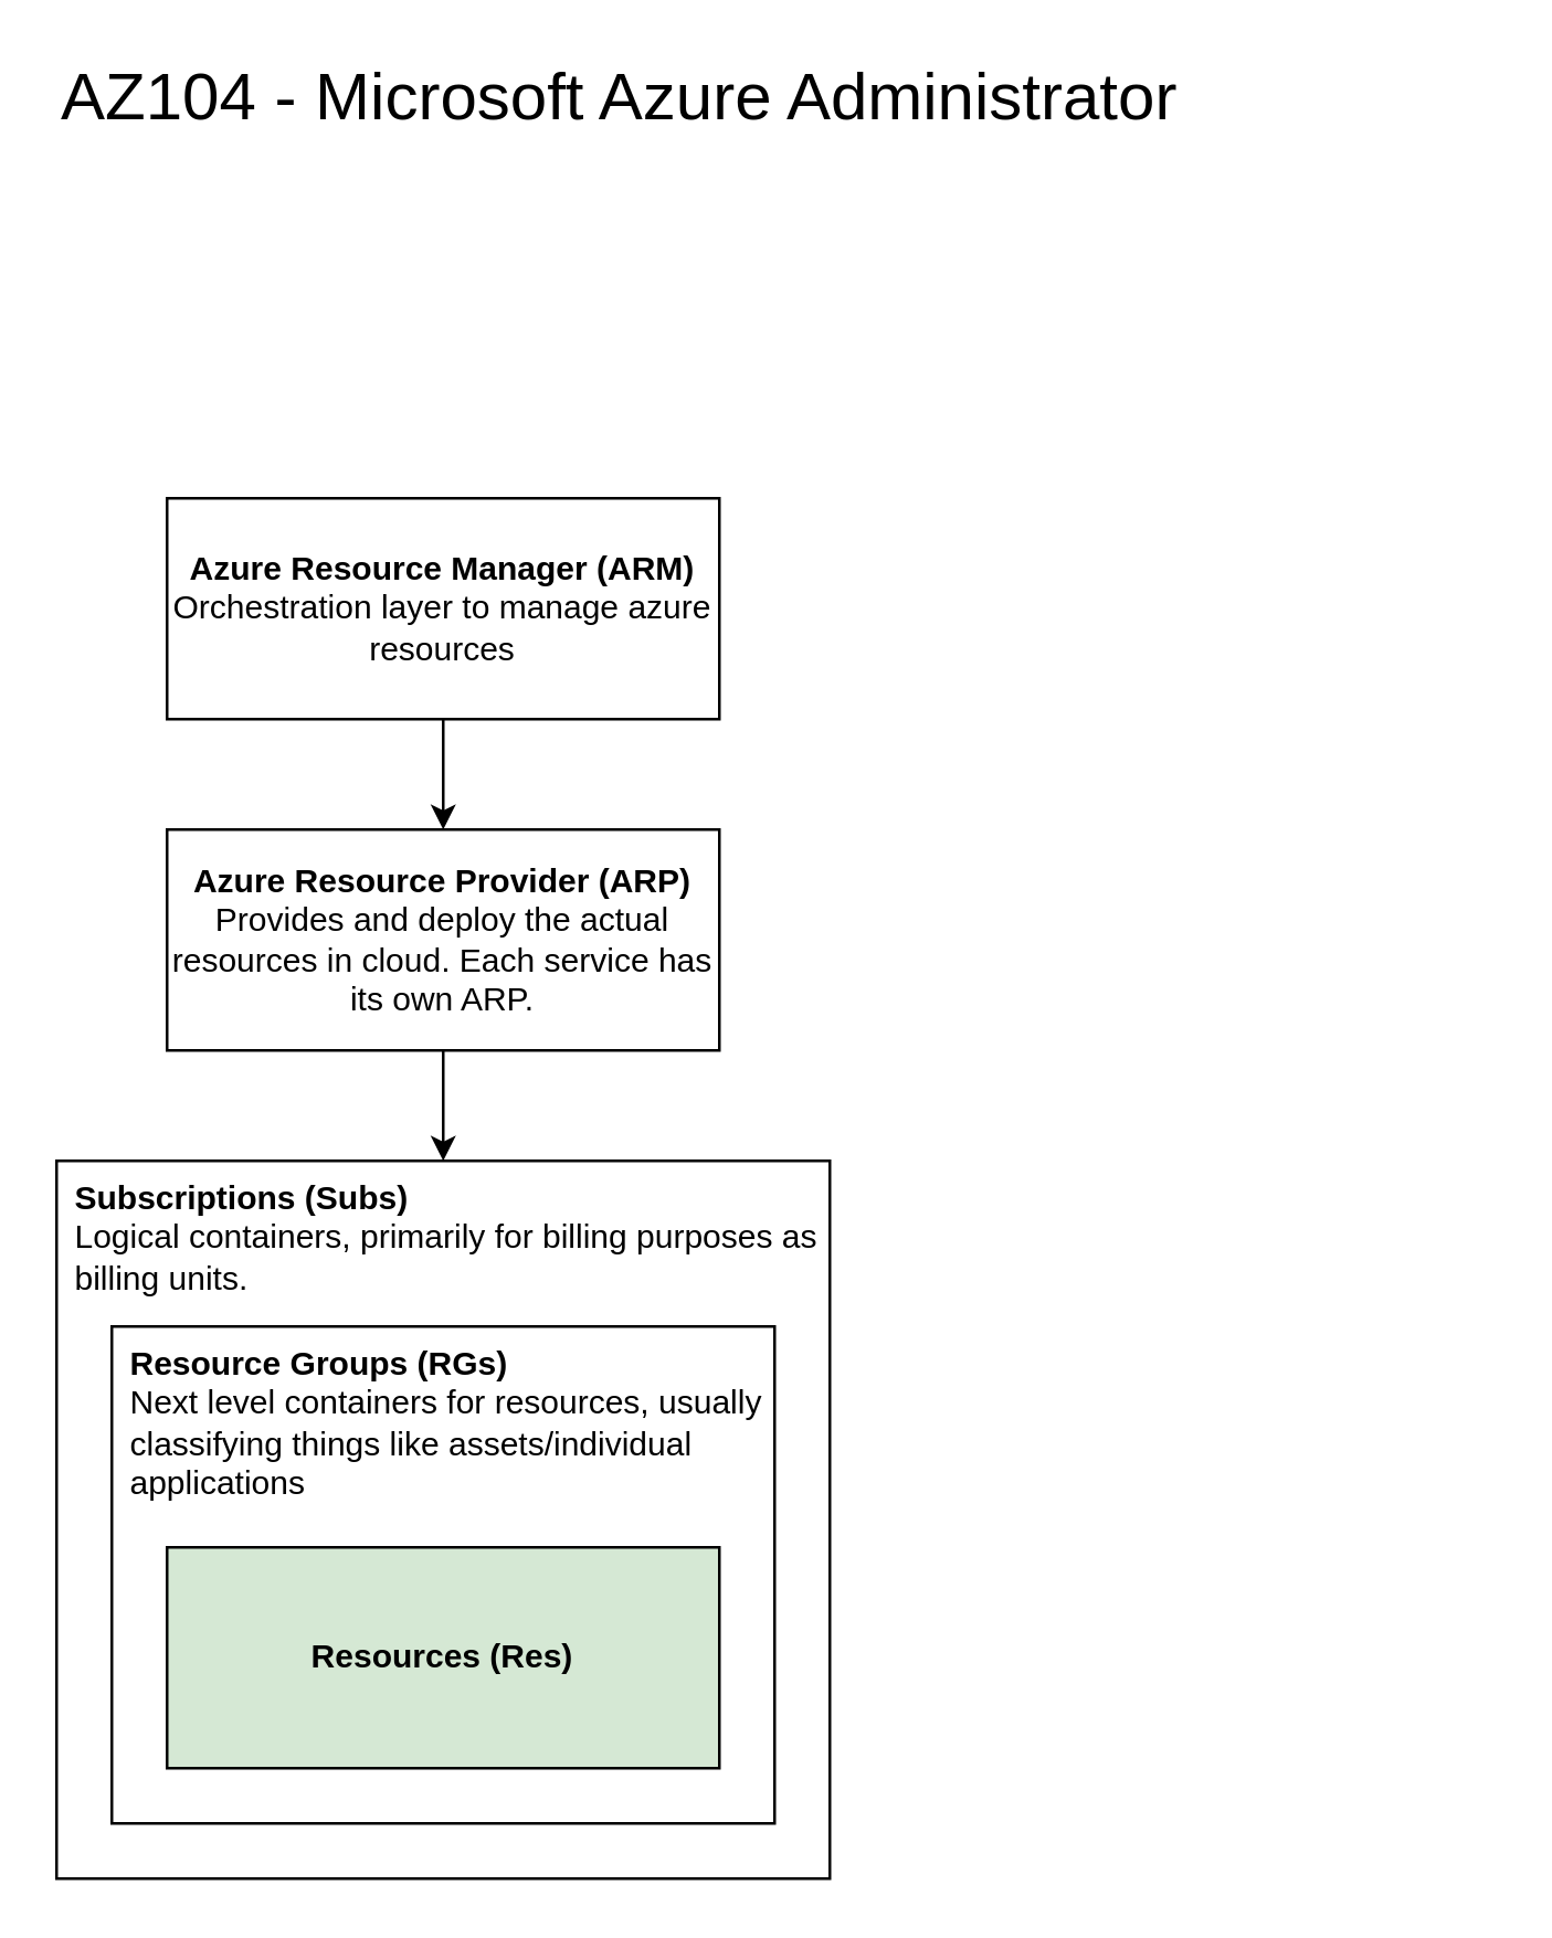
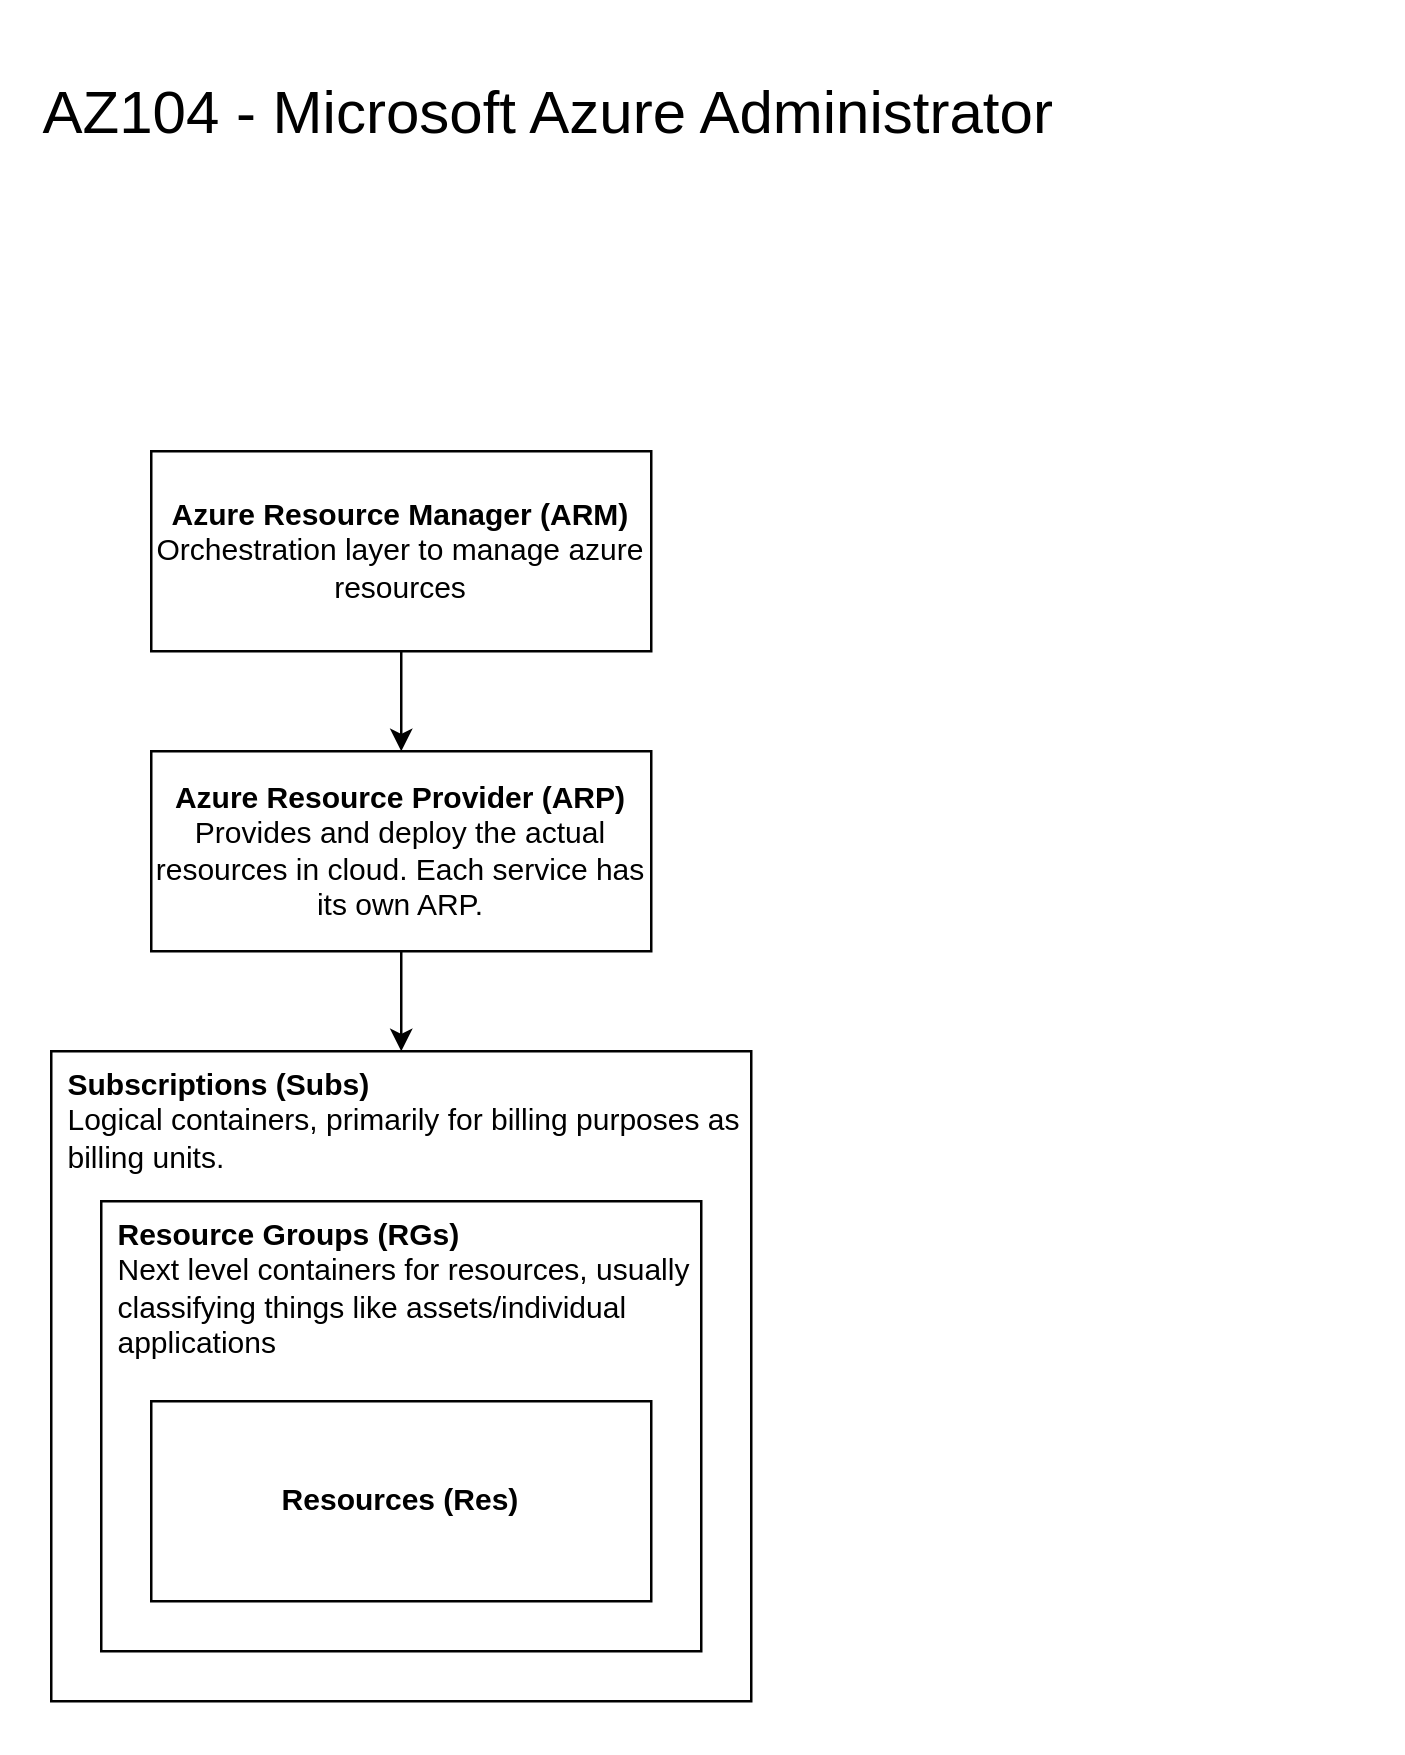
  <mxCell id="0" />
  <mxCell id="1" parent="0" />
- <mxCell id="2" value="&lt;font style=&quot;font-size: 24px;&quot;&gt;AZ104 - Microsoft Azure Administrator&lt;/font&gt;" style="text;html=1;strokeColor=none;fillColor=none;align=left;verticalAlign=middle;whiteSpace=wrap;rounded=0;" vertex="1" parent="1"><mxGeometry x="20" y="20" width="520" height="30" as="geometry" /></mxCell>
+ <mxCell id="2" value="&lt;font style=&quot;font-size: 24px;&quot;&gt;AZ104 - Microsoft Azure Administrator&lt;/font&gt;" style="text;html=1;strokeColor=none;fillColor=none;align=left;verticalAlign=middle;whiteSpace=wrap;rounded=0;" vertex="1" parent="1"><mxGeometry x="15" y="30" width="520" height="30" as="geometry" /></mxCell>
  <mxCell id="3" value="CH1 - Azure Administration" parent="0" />
  <mxCell id="4" style="edgeStyle=orthogonalEdgeStyle;rounded=0;orthogonalLoop=1;jettySize=auto;html=1;fontSize=12;" edge="1" parent="3" source="5" target="7"><mxGeometry relative="1" as="geometry" /></mxCell>
  <mxCell id="5" value="&lt;b&gt;Azure Resource Manager (ARM)&lt;br&gt;&lt;/b&gt;Orchestration layer to manage azure resources" style="rounded=0;whiteSpace=wrap;html=1;fontSize=12;" vertex="1" parent="3"><mxGeometry x="60" y="180" width="200" height="80" as="geometry" /></mxCell>
  <mxCell id="6" style="edgeStyle=orthogonalEdgeStyle;rounded=0;orthogonalLoop=1;jettySize=auto;html=1;fontSize=12;" edge="1" parent="3" source="7" target="8"><mxGeometry relative="1" as="geometry" /></mxCell>
  <mxCell id="7" value="&lt;b&gt;Azure Resource Provider (ARP)&lt;/b&gt;&lt;br&gt;Provides and deploy the actual resources in cloud. Each service has its own ARP." style="rounded=0;whiteSpace=wrap;html=1;fontSize=12;" vertex="1" parent="3"><mxGeometry x="60" y="300" width="200" height="80" as="geometry" /></mxCell>
  <mxCell id="8" value="&lt;b&gt;Subscriptions (Subs)&lt;/b&gt;&lt;br&gt;Logical containers, primarily for billing purposes as billing units." style="rounded=0;whiteSpace=wrap;html=1;fontSize=12;align=left;verticalAlign=top;spacingLeft=5;" vertex="1" parent="3"><mxGeometry x="20" y="420" width="280" height="260" as="geometry" /></mxCell>
  <mxCell id="9" value="&lt;b&gt;Resource Groups (RGs)&lt;/b&gt;&lt;br&gt;Next level containers for resources, usually classifying things like assets/individual applications" style="rounded=0;whiteSpace=wrap;html=1;fontSize=12;spacingLeft=5;align=left;verticalAlign=top;" vertex="1" parent="3"><mxGeometry x="40" y="480" width="240" height="180" as="geometry" /></mxCell>
- <mxCell id="10" value="&lt;b&gt;Resources (Res)&lt;/b&gt;" style="rounded=0;whiteSpace=wrap;html=1;fontSize=12;align=center;verticalAlign=middle;spacingLeft=0;fillColor=#d5e8d4;" vertex="1" parent="3"><mxGeometry x="60" y="560" width="200" height="80" as="geometry" /></mxCell>
+ <mxCell id="10" value="&lt;b&gt;Resources (Res)&lt;/b&gt;" style="rounded=0;whiteSpace=wrap;html=1;fontSize=12;align=center;verticalAlign=middle;spacingLeft=0;" vertex="1" parent="3"><mxGeometry x="60" y="560" width="200" height="80" as="geometry" /></mxCell>
